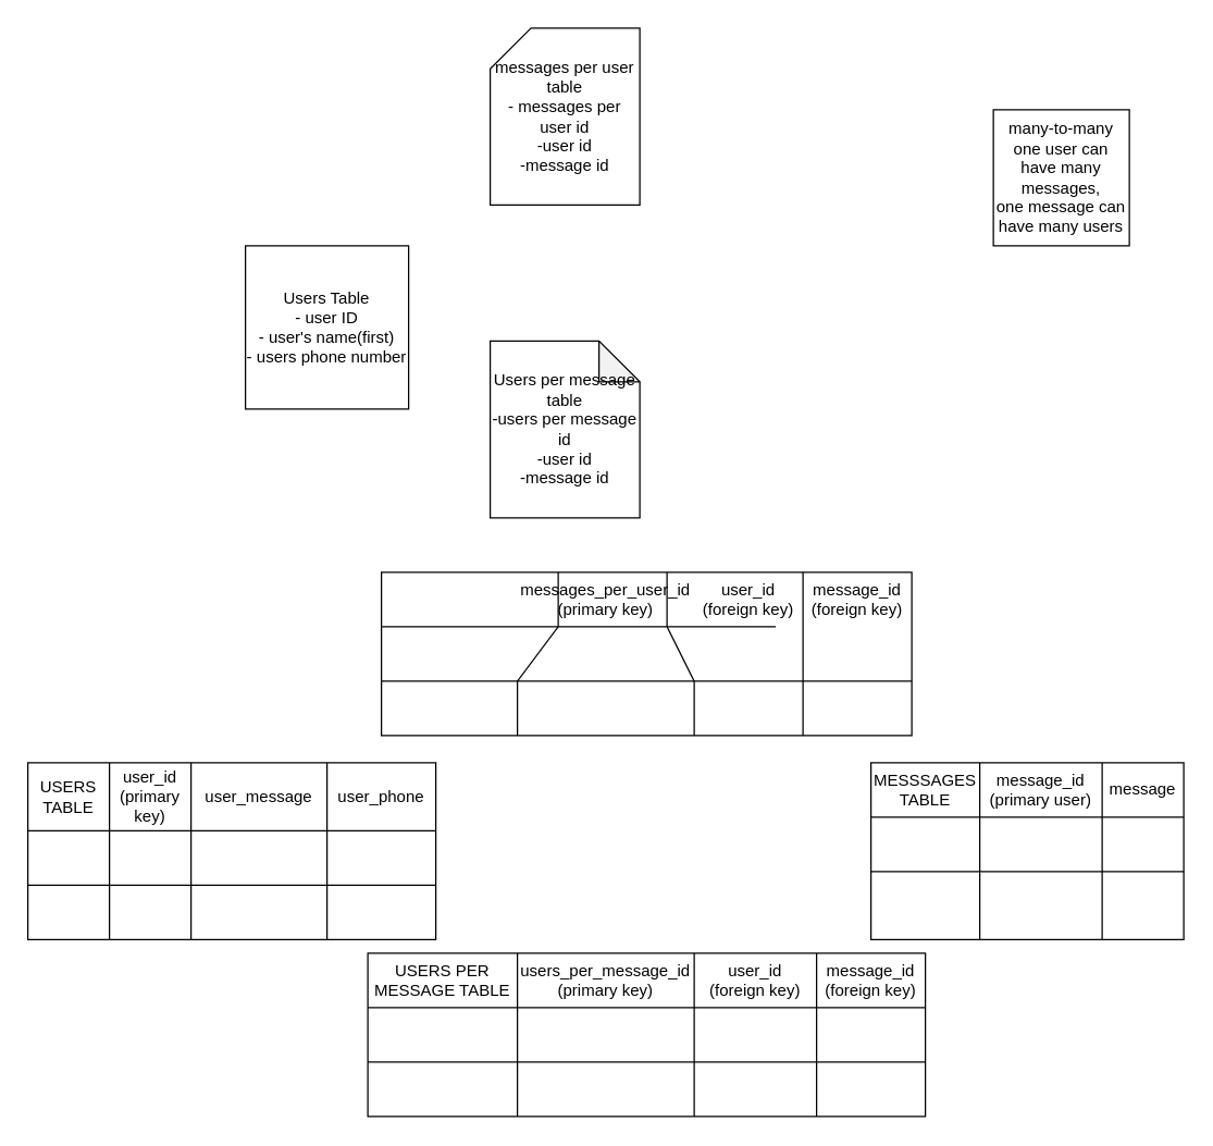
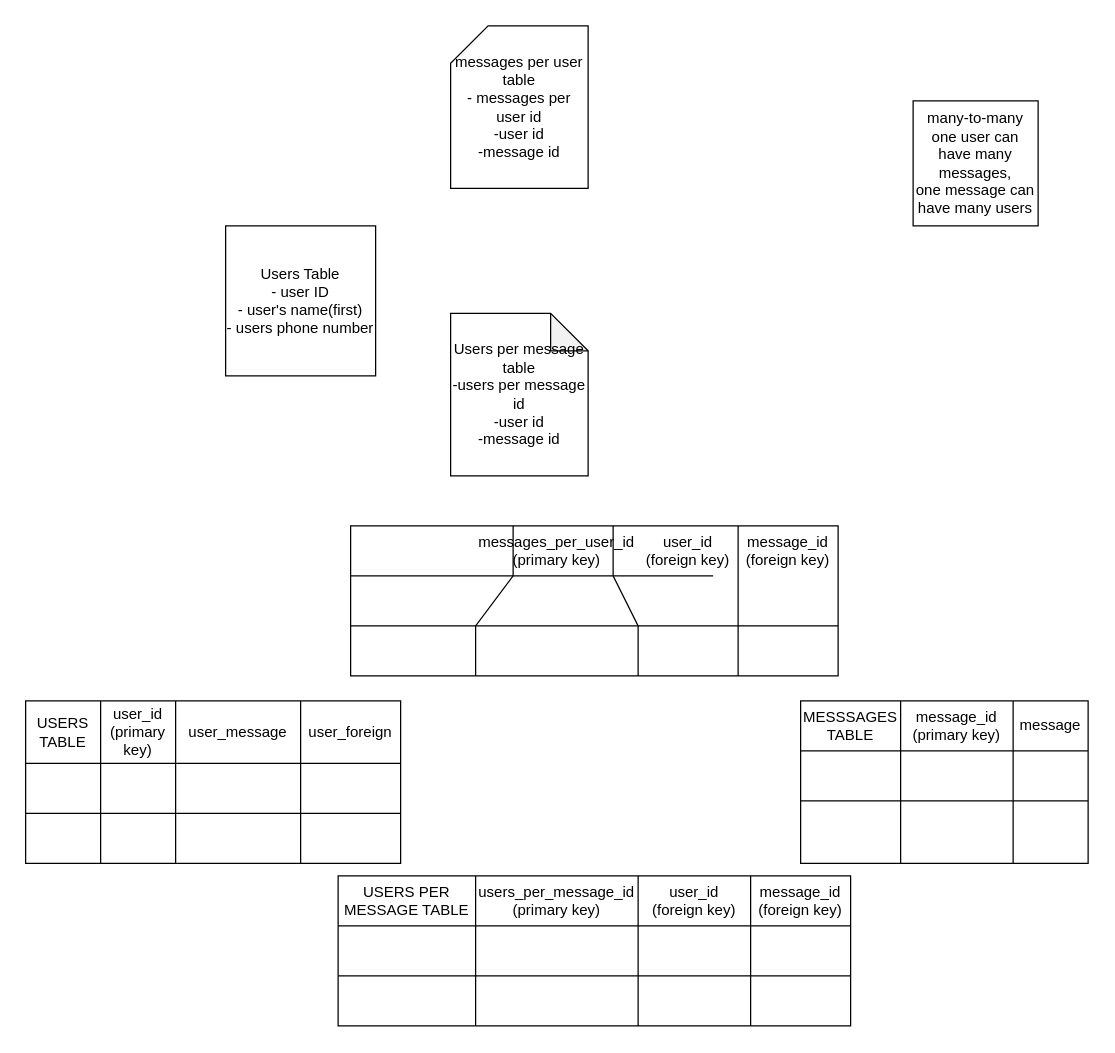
  <mxCell id="0" />
  <mxCell id="1" parent="0" />
  <mxCell id="2" value="Users Table&lt;br&gt;- user ID&lt;br&gt;- user's name(first)&lt;br&gt;- users phone number" style="whiteSpace=wrap;html=1;aspect=fixed;" vertex="1" parent="1"><mxGeometry x="180" y="180" width="120" height="120" as="geometry" /></mxCell>
  <mxCell id="3" value="many-to-many&lt;br&gt;one user can have many messages,&lt;br&gt;one message can have many users" style="whiteSpace=wrap;html=1;aspect=fixed;" vertex="1" parent="1"><mxGeometry x="730" y="80" width="100" height="100" as="geometry" /></mxCell>
  <mxCell id="4" value="Users per message table&lt;br&gt;-users per message id&lt;br&gt;-user id&lt;br&gt;-message id" style="shape=note;whiteSpace=wrap;html=1;backgroundOutline=1;darkOpacity=0.05;" vertex="1" parent="1"><mxGeometry x="360" y="250" width="110" height="130" as="geometry" /></mxCell>
  <mxCell id="5" value="messages per user table&lt;br&gt;- messages per user id&lt;br&gt;-user id&lt;br&gt;-message id" style="shape=card;whiteSpace=wrap;html=1;" vertex="1" parent="1"><mxGeometry x="360" y="20" width="110" height="130" as="geometry" /></mxCell>
  <mxCell id="6" value="" style="shape=table;html=1;whiteSpace=wrap;startSize=0;container=1;collapsible=0;childLayout=tableLayout;" vertex="1" parent="1"><mxGeometry y="560" width="300" height="130" as="geometry" x="20" /></mxCell>
  <mxCell id="7" value="" style="shape=partialRectangle;html=1;whiteSpace=wrap;collapsible=0;dropTarget=0;pointerEvents=0;fillColor=none;top=0;left=0;bottom=0;right=0;points=[[0,0.5],[1,0.5]];portConstraint=eastwest;" vertex="1" parent="6"><mxGeometry width="300" height="50" as="geometry" /></mxCell>
  <mxCell id="8" value="USERS TABLE" style="shape=partialRectangle;html=1;whiteSpace=wrap;connectable=0;overflow=hidden;fillColor=none;top=0;left=0;bottom=0;right=0;" vertex="1" parent="7"><mxGeometry width="60" height="50" as="geometry" /></mxCell>
  <mxCell id="9" value="user_id (primary key)" style="shape=partialRectangle;html=1;whiteSpace=wrap;connectable=0;overflow=hidden;fillColor=none;top=0;left=0;bottom=0;right=0;" vertex="1" parent="7"><mxGeometry x="60" width="60" height="50" as="geometry" /></mxCell>
  <mxCell id="10" value="user_message" style="shape=partialRectangle;html=1;whiteSpace=wrap;connectable=0;overflow=hidden;fillColor=none;top=0;left=0;bottom=0;right=0;" vertex="1" parent="7"><mxGeometry x="120" width="100" height="50" as="geometry" /></mxCell>
- <mxCell id="11" value="user_phone" style="shape=partialRectangle;html=1;whiteSpace=wrap;connectable=0;overflow=hidden;fillColor=none;top=0;left=0;bottom=0;right=0;" vertex="1" parent="7"><mxGeometry x="220" width="80" height="50" as="geometry" /></mxCell>
+ <mxCell id="11" value="user_foreign" style="shape=partialRectangle;html=1;whiteSpace=wrap;connectable=0;overflow=hidden;fillColor=none;top=0;left=0;bottom=0;right=0;" vertex="1" parent="7"><mxGeometry x="220" width="80" height="50" as="geometry" /></mxCell>
  <mxCell id="12" value="" style="shape=partialRectangle;html=1;whiteSpace=wrap;collapsible=0;dropTarget=0;pointerEvents=0;fillColor=none;top=0;left=0;bottom=0;right=0;points=[[0,0.5],[1,0.5]];portConstraint=eastwest;" vertex="1" parent="6"><mxGeometry y="50" width="300" height="40" as="geometry" /></mxCell>
  <mxCell id="13" value="" style="shape=partialRectangle;html=1;whiteSpace=wrap;connectable=0;overflow=hidden;fillColor=none;top=0;left=0;bottom=0;right=0;" vertex="1" parent="12"><mxGeometry width="60" height="40" as="geometry" /></mxCell>
  <mxCell id="14" value="" style="shape=partialRectangle;html=1;whiteSpace=wrap;connectable=0;overflow=hidden;fillColor=none;top=0;left=0;bottom=0;right=0;" vertex="1" parent="12"><mxGeometry x="60" width="60" height="40" as="geometry" /></mxCell>
  <mxCell id="15" value="" style="shape=partialRectangle;html=1;whiteSpace=wrap;connectable=0;overflow=hidden;fillColor=none;top=0;left=0;bottom=0;right=0;" vertex="1" parent="12"><mxGeometry x="120" width="100" height="40" as="geometry" /></mxCell>
  <mxCell id="16" value="" style="shape=partialRectangle;html=1;whiteSpace=wrap;connectable=0;overflow=hidden;fillColor=none;top=0;left=0;bottom=0;right=0;" vertex="1" parent="12"><mxGeometry x="220" width="80" height="40" as="geometry" /></mxCell>
  <mxCell id="17" style="shape=partialRectangle;html=1;whiteSpace=wrap;collapsible=0;dropTarget=0;pointerEvents=0;fillColor=none;top=0;left=0;bottom=0;right=0;points=[[0,0.5],[1,0.5]];portConstraint=eastwest;" vertex="1" parent="6"><mxGeometry y="90" width="300" height="40" as="geometry" /></mxCell>
  <mxCell id="18" style="shape=partialRectangle;html=1;whiteSpace=wrap;connectable=0;overflow=hidden;fillColor=none;top=0;left=0;bottom=0;right=0;" vertex="1" parent="17"><mxGeometry width="60" height="40" as="geometry" /></mxCell>
  <mxCell id="19" style="shape=partialRectangle;html=1;whiteSpace=wrap;connectable=0;overflow=hidden;fillColor=none;top=0;left=0;bottom=0;right=0;" vertex="1" parent="17"><mxGeometry x="60" width="60" height="40" as="geometry" /></mxCell>
  <mxCell id="20" style="shape=partialRectangle;html=1;whiteSpace=wrap;connectable=0;overflow=hidden;fillColor=none;top=0;left=0;bottom=0;right=0;" vertex="1" parent="17"><mxGeometry x="120" width="100" height="40" as="geometry" /></mxCell>
  <mxCell id="21" style="shape=partialRectangle;html=1;whiteSpace=wrap;connectable=0;overflow=hidden;fillColor=none;top=0;left=0;bottom=0;right=0;" vertex="1" parent="17"><mxGeometry x="220" width="80" height="40" as="geometry" /></mxCell>
  <mxCell id="22" value="" style="shape=table;html=1;whiteSpace=wrap;startSize=0;container=1;collapsible=0;childLayout=tableLayout;" vertex="1" parent="1"><mxGeometry x="640" y="560" width="230" height="130" as="geometry" /></mxCell>
  <mxCell id="23" value="" style="shape=partialRectangle;html=1;whiteSpace=wrap;collapsible=0;dropTarget=0;pointerEvents=0;fillColor=none;top=0;left=0;bottom=0;right=0;points=[[0,0.5],[1,0.5]];portConstraint=eastwest;" vertex="1" parent="22"><mxGeometry width="230" height="40" as="geometry" /></mxCell>
  <mxCell id="24" value="MESSSAGES TABLE" style="shape=partialRectangle;html=1;whiteSpace=wrap;connectable=0;overflow=hidden;fillColor=none;top=0;left=0;bottom=0;right=0;" vertex="1" parent="23"><mxGeometry width="80" height="40" as="geometry" /></mxCell>
- <mxCell id="25" value="message_id (primary user)" style="shape=partialRectangle;html=1;whiteSpace=wrap;connectable=0;overflow=hidden;fillColor=none;top=0;left=0;bottom=0;right=0;" vertex="1" parent="23"><mxGeometry x="80" width="90" height="40" as="geometry" /></mxCell>
+ <mxCell id="25" value="message_id (primary key)" style="shape=partialRectangle;html=1;whiteSpace=wrap;connectable=0;overflow=hidden;fillColor=none;top=0;left=0;bottom=0;right=0;" vertex="1" parent="23"><mxGeometry x="80" width="90" height="40" as="geometry" /></mxCell>
  <mxCell id="26" value="message" style="shape=partialRectangle;html=1;whiteSpace=wrap;connectable=0;overflow=hidden;fillColor=none;top=0;left=0;bottom=0;right=0;" vertex="1" parent="23"><mxGeometry x="170" width="60" height="40" as="geometry" /></mxCell>
  <mxCell id="27" value="" style="shape=partialRectangle;html=1;whiteSpace=wrap;collapsible=0;dropTarget=0;pointerEvents=0;fillColor=none;top=0;left=0;bottom=0;right=0;points=[[0,0.5],[1,0.5]];portConstraint=eastwest;" vertex="1" parent="22"><mxGeometry y="40" width="230" height="40" as="geometry" /></mxCell>
  <mxCell id="28" value="" style="shape=partialRectangle;html=1;whiteSpace=wrap;connectable=0;overflow=hidden;fillColor=none;top=0;left=0;bottom=0;right=0;" vertex="1" parent="27"><mxGeometry width="80" height="40" as="geometry" /></mxCell>
  <mxCell id="29" value="" style="shape=partialRectangle;html=1;whiteSpace=wrap;connectable=0;overflow=hidden;fillColor=none;top=0;left=0;bottom=0;right=0;" vertex="1" parent="27"><mxGeometry x="80" width="90" height="40" as="geometry" /></mxCell>
  <mxCell id="30" value="" style="shape=partialRectangle;html=1;whiteSpace=wrap;connectable=0;overflow=hidden;fillColor=none;top=0;left=0;bottom=0;right=0;" vertex="1" parent="27"><mxGeometry x="170" width="60" height="40" as="geometry" /></mxCell>
  <mxCell id="31" value="" style="shape=partialRectangle;html=1;whiteSpace=wrap;collapsible=0;dropTarget=0;pointerEvents=0;fillColor=none;top=0;left=0;bottom=0;right=0;points=[[0,0.5],[1,0.5]];portConstraint=eastwest;" vertex="1" parent="22"><mxGeometry y="80" width="230" height="50" as="geometry" /></mxCell>
  <mxCell id="32" value="" style="shape=partialRectangle;html=1;whiteSpace=wrap;connectable=0;overflow=hidden;fillColor=none;top=0;left=0;bottom=0;right=0;" vertex="1" parent="31"><mxGeometry width="80" height="50" as="geometry" /></mxCell>
  <mxCell id="33" value="" style="shape=partialRectangle;html=1;whiteSpace=wrap;connectable=0;overflow=hidden;fillColor=none;top=0;left=0;bottom=0;right=0;" vertex="1" parent="31"><mxGeometry x="80" width="90" height="50" as="geometry" /></mxCell>
  <mxCell id="34" value="" style="shape=partialRectangle;html=1;whiteSpace=wrap;connectable=0;overflow=hidden;fillColor=none;top=0;left=0;bottom=0;right=0;" vertex="1" parent="31"><mxGeometry x="170" width="60" height="50" as="geometry" /></mxCell>
  <mxCell id="35" value="" style="shape=table;html=1;whiteSpace=wrap;startSize=0;container=1;collapsible=0;childLayout=tableLayout;" vertex="1" parent="1"><mxGeometry x="270" y="700" width="410" height="120" as="geometry" /></mxCell>
  <mxCell id="36" value="" style="shape=partialRectangle;html=1;whiteSpace=wrap;collapsible=0;dropTarget=0;pointerEvents=0;fillColor=none;top=0;left=0;bottom=0;right=0;points=[[0,0.5],[1,0.5]];portConstraint=eastwest;" vertex="1" parent="35"><mxGeometry width="410" height="40" as="geometry" /></mxCell>
  <mxCell id="37" value="USERS PER MESSAGE TABLE" style="shape=partialRectangle;html=1;whiteSpace=wrap;connectable=0;overflow=hidden;fillColor=none;top=0;left=0;bottom=0;right=0;" vertex="1" parent="36"><mxGeometry width="110" height="40" as="geometry" /></mxCell>
  <mxCell id="38" value="users_per_message_id (primary key)" style="shape=partialRectangle;html=1;whiteSpace=wrap;connectable=0;overflow=hidden;fillColor=none;top=0;left=0;bottom=0;right=0;" vertex="1" parent="36"><mxGeometry x="110" width="130" height="40" as="geometry" /></mxCell>
  <mxCell id="39" value="user_id &lt;br&gt;(foreign key)" style="shape=partialRectangle;html=1;whiteSpace=wrap;connectable=0;overflow=hidden;fillColor=none;top=0;left=0;bottom=0;right=0;" vertex="1" parent="36"><mxGeometry x="240" width="90" height="40" as="geometry" /></mxCell>
  <mxCell id="40" value="message_id (foreign key)" style="shape=partialRectangle;html=1;whiteSpace=wrap;connectable=0;overflow=hidden;fillColor=none;top=0;left=0;bottom=0;right=0;" vertex="1" parent="36"><mxGeometry x="330" width="80" height="40" as="geometry" /></mxCell>
  <mxCell id="41" value="" style="shape=partialRectangle;html=1;whiteSpace=wrap;collapsible=0;dropTarget=0;pointerEvents=0;fillColor=none;top=0;left=0;bottom=0;right=0;points=[[0,0.5],[1,0.5]];portConstraint=eastwest;" vertex="1" parent="35"><mxGeometry y="40" width="410" height="40" as="geometry" /></mxCell>
  <mxCell id="42" value="" style="shape=partialRectangle;html=1;whiteSpace=wrap;connectable=0;overflow=hidden;fillColor=none;top=0;left=0;bottom=0;right=0;" vertex="1" parent="41"><mxGeometry width="110" height="40" as="geometry" /></mxCell>
  <mxCell id="43" value="" style="shape=partialRectangle;html=1;whiteSpace=wrap;connectable=0;overflow=hidden;fillColor=none;top=0;left=0;bottom=0;right=0;" vertex="1" parent="41"><mxGeometry x="110" width="130" height="40" as="geometry" /></mxCell>
  <mxCell id="44" value="" style="shape=partialRectangle;html=1;whiteSpace=wrap;connectable=0;overflow=hidden;fillColor=none;top=0;left=0;bottom=0;right=0;" vertex="1" parent="41"><mxGeometry x="240" width="90" height="40" as="geometry" /></mxCell>
  <mxCell id="45" value="" style="shape=partialRectangle;html=1;whiteSpace=wrap;connectable=0;overflow=hidden;fillColor=none;top=0;left=0;bottom=0;right=0;" vertex="1" parent="41"><mxGeometry x="330" width="80" height="40" as="geometry" /></mxCell>
  <mxCell id="46" value="" style="shape=partialRectangle;html=1;whiteSpace=wrap;collapsible=0;dropTarget=0;pointerEvents=0;fillColor=none;top=0;left=0;bottom=0;right=0;points=[[0,0.5],[1,0.5]];portConstraint=eastwest;" vertex="1" parent="35"><mxGeometry y="80" width="410" height="40" as="geometry" /></mxCell>
  <mxCell id="47" value="" style="shape=partialRectangle;html=1;whiteSpace=wrap;connectable=0;overflow=hidden;fillColor=none;top=0;left=0;bottom=0;right=0;" vertex="1" parent="46"><mxGeometry width="110" height="40" as="geometry" /></mxCell>
  <mxCell id="48" value="" style="shape=partialRectangle;html=1;whiteSpace=wrap;connectable=0;overflow=hidden;fillColor=none;top=0;left=0;bottom=0;right=0;" vertex="1" parent="46"><mxGeometry x="110" width="130" height="40" as="geometry" /></mxCell>
  <mxCell id="49" value="" style="shape=partialRectangle;html=1;whiteSpace=wrap;connectable=0;overflow=hidden;fillColor=none;top=0;left=0;bottom=0;right=0;" vertex="1" parent="46"><mxGeometry x="240" width="90" height="40" as="geometry" /></mxCell>
  <mxCell id="50" value="" style="shape=partialRectangle;html=1;whiteSpace=wrap;connectable=0;overflow=hidden;fillColor=none;top=0;left=0;bottom=0;right=0;" vertex="1" parent="46"><mxGeometry x="330" width="80" height="40" as="geometry" /></mxCell>
  <mxCell id="51" value="" style="shape=table;html=1;whiteSpace=wrap;startSize=0;container=1;collapsible=0;childLayout=tableLayout;" vertex="1" parent="1"><mxGeometry x="280" y="420" width="390" height="120" as="geometry" /></mxCell>
  <mxCell id="52" value="" style="shape=partialRectangle;html=1;whiteSpace=wrap;collapsible=0;dropTarget=0;pointerEvents=0;fillColor=none;top=0;left=0;bottom=0;right=0;points=[[0,0.5],[1,0.5]];portConstraint=eastwest;" vertex="1" parent="51"><mxGeometry width="390" height="40" as="geometry" /></mxCell>
  <mxCell id="53" value="messages_per_user_id (primary key)" style="shape=partialRectangle;html=1;whiteSpace=wrap;connectable=0;overflow=hidden;fillColor=none;top=0;left=0;bottom=0;right=0;" vertex="1" parent="52"><mxGeometry x="100" width="130" height="40" as="geometry" /></mxCell>
  <mxCell id="54" value="user_id (foreign key)" style="shape=partialRectangle;html=1;whiteSpace=wrap;connectable=0;overflow=hidden;fillColor=none;top=0;left=0;bottom=0;right=0;" vertex="1" parent="52"><mxGeometry x="230" width="80" height="40" as="geometry" /></mxCell>
  <mxCell id="55" value="message_id (foreign key)" style="shape=partialRectangle;html=1;whiteSpace=wrap;connectable=0;overflow=hidden;fillColor=none;top=0;left=0;bottom=0;right=0;" vertex="1" parent="52"><mxGeometry x="310" width="80" height="40" as="geometry" /></mxCell>
  <mxCell id="56" value="" style="shape=partialRectangle;html=1;whiteSpace=wrap;collapsible=0;dropTarget=0;pointerEvents=0;fillColor=none;top=0;left=0;bottom=0;right=0;points=[[0,0.5],[1,0.5]];portConstraint=eastwest;" vertex="1" parent="51"><mxGeometry y="40" width="390" height="40" as="geometry" /></mxCell>
  <mxCell id="57" value="" style="shape=partialRectangle;html=1;whiteSpace=wrap;connectable=0;overflow=hidden;fillColor=none;top=0;left=0;bottom=0;right=0;" vertex="1" parent="56"><mxGeometry width="100" height="40" as="geometry" /></mxCell>
  <mxCell id="58" style="shape=partialRectangle;html=1;whiteSpace=wrap;connectable=0;overflow=hidden;fillColor=none;top=0;left=0;bottom=0;right=0;" vertex="1" parent="56"><mxGeometry x="100" width="130" height="40" as="geometry" /></mxCell>
  <mxCell id="59" value="" style="shape=partialRectangle;html=1;whiteSpace=wrap;connectable=0;overflow=hidden;fillColor=none;top=0;left=0;bottom=0;right=0;" vertex="1" parent="56"><mxGeometry x="230" width="80" height="40" as="geometry" /></mxCell>
  <mxCell id="60" value="" style="shape=partialRectangle;html=1;whiteSpace=wrap;connectable=0;overflow=hidden;fillColor=none;top=0;left=0;bottom=0;right=0;" vertex="1" parent="56"><mxGeometry x="310" width="80" height="40" as="geometry" /></mxCell>
  <mxCell id="61" value="" style="shape=partialRectangle;html=1;whiteSpace=wrap;collapsible=0;dropTarget=0;pointerEvents=0;fillColor=none;top=0;left=0;bottom=0;right=0;points=[[0,0.5],[1,0.5]];portConstraint=eastwest;" vertex="1" parent="51"><mxGeometry y="80" width="390" height="40" as="geometry" /></mxCell>
  <mxCell id="62" value="" style="shape=partialRectangle;html=1;whiteSpace=wrap;connectable=0;overflow=hidden;fillColor=none;top=0;left=0;bottom=0;right=0;" vertex="1" parent="61"><mxGeometry width="100" height="40" as="geometry" /></mxCell>
  <mxCell id="63" style="shape=partialRectangle;html=1;whiteSpace=wrap;connectable=0;overflow=hidden;fillColor=none;top=0;left=0;bottom=0;right=0;" vertex="1" parent="61"><mxGeometry x="100" width="130" height="40" as="geometry" /></mxCell>
  <mxCell id="64" value="" style="shape=partialRectangle;html=1;whiteSpace=wrap;connectable=0;overflow=hidden;fillColor=none;top=0;left=0;bottom=0;right=0;" vertex="1" parent="61"><mxGeometry x="230" width="80" height="40" as="geometry" /></mxCell>
  <mxCell id="65" value="" style="shape=partialRectangle;html=1;whiteSpace=wrap;connectable=0;overflow=hidden;fillColor=none;top=0;left=0;bottom=0;right=0;" vertex="1" parent="61"><mxGeometry x="310" width="80" height="40" as="geometry" /></mxCell>
